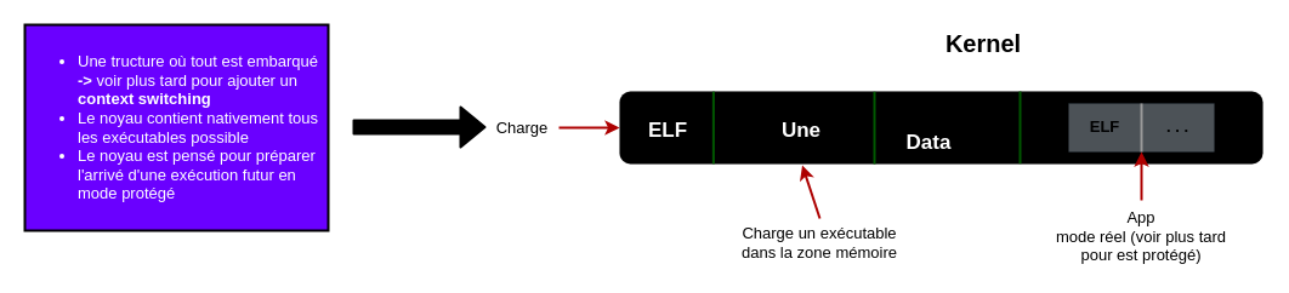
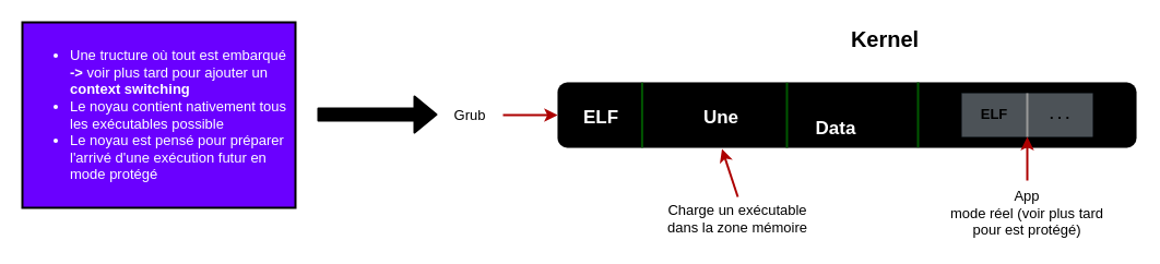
  <mxCell id="0" />
  <mxCell id="1" parent="0" />
  <mxCell id="2" value="" style="rounded=1;whiteSpace=wrap;html=1;strokeWidth=0;labelBackgroundColor=default;strokeColor=#000000;fillColor=#000000;" vertex="1" parent="1"><mxGeometry x="510" y="75" width="530" height="60" as="geometry" /></mxCell>
  <mxCell id="3" value="&lt;h1&gt;&lt;font color=&quot;#000000&quot; style=&quot;font-size: 20px;&quot;&gt;Kernel&lt;/font&gt;&lt;/h1&gt;" style="text;html=1;strokeColor=none;fillColor=none;align=center;verticalAlign=middle;whiteSpace=wrap;rounded=0;" vertex="1" parent="1"><mxGeometry x="780" y="20" width="60" height="30" as="geometry" /></mxCell>
  <mxCell id="4" value="&lt;h1&gt;&lt;font style=&quot;font-size: 17px;&quot;&gt;ELF&lt;/font&gt;&lt;/h1&gt;" style="text;html=1;strokeColor=none;fillColor=none;align=center;verticalAlign=middle;whiteSpace=wrap;rounded=0;fontColor=#FFFFFF;" vertex="1" parent="1"><mxGeometry x="520" y="90" width="60" height="30" as="geometry" /></mxCell>
  <mxCell id="5" value="" style="endArrow=none;html=1;fontFamily=Helvetica;fontSize=20;fontColor=#000000;strokeWidth=2;fillColor=#008a00;strokeColor=#005700;entryX=0.146;entryY=0.998;entryDx=0;entryDy=0;entryPerimeter=0;exitX=0.146;exitY=0.003;exitDx=0;exitDy=0;exitPerimeter=0;" edge="1" parent="1" source="2" target="2"><mxGeometry width="50" height="50" relative="1" as="geometry"><mxPoint x="590" y="75" as="sourcePoint" /><mxPoint x="590" y="135" as="targetPoint" /></mxGeometry></mxCell>
  <mxCell id="6" value="&lt;h1&gt;&lt;font style=&quot;font-size: 17px;&quot;&gt;Une&lt;/font&gt;&lt;/h1&gt;" style="text;html=1;strokeColor=none;fillColor=none;align=center;verticalAlign=middle;whiteSpace=wrap;rounded=0;fontColor=#FFFFFF;" vertex="1" parent="1"><mxGeometry x="630" y="90" width="60" height="30" as="geometry" /></mxCell>
  <mxCell id="7" value="&lt;h1&gt;&lt;font style=&quot;font-size: 17px;&quot;&gt;Data&lt;/font&gt;&lt;/h1&gt;" style="text;html=1;strokeColor=none;fillColor=none;align=center;verticalAlign=middle;whiteSpace=wrap;rounded=0;fontColor=#FFFFFF;" vertex="1" parent="1"><mxGeometry x="735" y="100" width="60" height="30" as="geometry" /></mxCell>
  <mxCell id="8" value="" style="rounded=0;whiteSpace=wrap;html=1;strokeColor=#23445d;strokeWidth=0;fontFamily=Helvetica;fontSize=20;fillColor=#4C5257;" vertex="1" parent="1"><mxGeometry x="880" y="85" width="120" height="40" as="geometry" /></mxCell>
  <mxCell id="9" value="&lt;h1&gt;&lt;font style=&quot;font-size: 13px;&quot;&gt;ELF&lt;/font&gt;&lt;/h1&gt;" style="text;html=1;strokeColor=none;fillColor=none;align=center;verticalAlign=middle;whiteSpace=wrap;rounded=0;" vertex="1" parent="1"><mxGeometry x="880" y="90" width="60" height="22.5" as="geometry" /></mxCell>
  <mxCell id="10" value="" style="endArrow=none;html=1;fontFamily=Helvetica;fontSize=20;fontColor=#000000;strokeWidth=2;fillColor=#008a00;strokeColor=#005700;entryX=0.146;entryY=0.998;entryDx=0;entryDy=0;entryPerimeter=0;exitX=0.146;exitY=0.003;exitDx=0;exitDy=0;exitPerimeter=0;" edge="1" parent="1"><mxGeometry width="50" height="50" relative="1" as="geometry"><mxPoint x="720" y="75.3" as="sourcePoint" /><mxPoint x="720" y="135" as="targetPoint" /></mxGeometry></mxCell>
  <mxCell id="11" value="" style="endArrow=none;html=1;fontFamily=Helvetica;fontSize=20;fontColor=#000000;strokeWidth=2;fillColor=#008a00;strokeColor=#005700;entryX=0.146;entryY=0.998;entryDx=0;entryDy=0;entryPerimeter=0;exitX=0.146;exitY=0.003;exitDx=0;exitDy=0;exitPerimeter=0;" edge="1" parent="1"><mxGeometry width="50" height="50" relative="1" as="geometry"><mxPoint x="840" y="75" as="sourcePoint" /><mxPoint x="840" y="134.7" as="targetPoint" /></mxGeometry></mxCell>
  <mxCell id="12" value="" style="endArrow=none;html=1;fontFamily=Helvetica;fontSize=20;fontColor=#000000;strokeWidth=2;fillColor=#008a00;strokeColor=#999999;exitX=0.146;exitY=0.003;exitDx=0;exitDy=0;exitPerimeter=0;" edge="1" parent="1"><mxGeometry width="50" height="50" relative="1" as="geometry"><mxPoint x="940" y="85" as="sourcePoint" /><mxPoint x="940" y="125" as="targetPoint" /></mxGeometry></mxCell>
  <mxCell id="13" value="&lt;h1&gt;&lt;font style=&quot;font-size: 13px;&quot;&gt;. . .&lt;/font&gt;&lt;/h1&gt;" style="text;html=1;strokeColor=none;fillColor=none;align=center;verticalAlign=middle;whiteSpace=wrap;rounded=0;" vertex="1" parent="1"><mxGeometry x="940" y="90" width="60" height="22.5" as="geometry" /></mxCell>
  <mxCell id="14" value="" style="endArrow=classic;html=1;strokeColor=#AD0000;strokeWidth=2;fontFamily=Helvetica;fontSize=13;fontColor=#000000;" edge="1" parent="1"><mxGeometry width="50" height="50" relative="1" as="geometry"><mxPoint x="940" y="165" as="sourcePoint" /><mxPoint x="940" y="125" as="targetPoint" /></mxGeometry></mxCell>
  <mxCell id="15" value="App&lt;br&gt;mode réel (voir plus tard pour est protégé)" style="text;html=1;strokeColor=none;fillColor=none;align=center;verticalAlign=middle;whiteSpace=wrap;rounded=0;strokeWidth=0;fontFamily=Helvetica;fontSize=13;fontColor=#000000;" vertex="1" parent="1"><mxGeometry x="855" y="175" width="170" height="40" as="geometry" /></mxCell>
  <mxCell id="16" value="" style="endArrow=classic;html=1;strokeColor=#AD0000;strokeWidth=2;fontFamily=Helvetica;fontSize=13;fontColor=#000000;entryX=0;entryY=0.5;entryDx=0;entryDy=0;" edge="1" parent="1" target="2"><mxGeometry width="50" height="50" relative="1" as="geometry"><mxPoint x="460" y="105" as="sourcePoint" /><mxPoint x="470" y="90" as="targetPoint" /></mxGeometry></mxCell>
- <mxCell id="17" value="Charge" style="text;html=1;strokeColor=none;fillColor=none;align=center;verticalAlign=middle;whiteSpace=wrap;rounded=0;strokeWidth=0;fontFamily=Helvetica;fontSize=13;fontColor=#000000;" vertex="1" parent="1"><mxGeometry x="400" y="90" width="60" height="30" as="geometry" /></mxCell>
+ <mxCell id="17" value="Grub" style="text;html=1;strokeColor=none;fillColor=none;align=center;verticalAlign=middle;whiteSpace=wrap;rounded=0;strokeWidth=0;fontFamily=Helvetica;fontSize=13;fontColor=#000000;" vertex="1" parent="1"><mxGeometry x="400" y="90" width="60" height="30" as="geometry" /></mxCell>
  <mxCell id="18" value="" style="endArrow=classic;html=1;strokeColor=#AD0000;strokeWidth=2;fontFamily=Helvetica;fontSize=13;fontColor=#000000;entryX=0.284;entryY=1.017;entryDx=0;entryDy=0;entryPerimeter=0;exitX=0.5;exitY=0;exitDx=0;exitDy=0;" edge="1" parent="1" source="19" target="2"><mxGeometry width="50" height="50" relative="1" as="geometry"><mxPoint x="656" y="175" as="sourcePoint" /><mxPoint x="950" y="135" as="targetPoint" /></mxGeometry></mxCell>
  <mxCell id="19" value="Charge un exécutable dans la zone mémoire" style="text;html=1;strokeColor=none;fillColor=none;align=center;verticalAlign=middle;whiteSpace=wrap;rounded=0;strokeWidth=0;fontFamily=Helvetica;fontSize=13;fontColor=#000000;" vertex="1" parent="1"><mxGeometry x="610" y="180" width="130" height="40" as="geometry" /></mxCell>
  <mxCell id="20" value="&lt;ul&gt;&lt;li&gt;Une tructure où tout est embarqué &lt;b&gt;-&amp;gt;&lt;/b&gt; voir plus tard pour ajouter un &lt;b&gt;context switching&lt;/b&gt;&lt;/li&gt;&lt;li&gt;Le noyau contient nativement tous les exécutables possible&lt;/li&gt;&lt;li&gt;Le noyau est pensé pour préparer l'arrivé d'une exécution futur en mode protégé&lt;/li&gt;&lt;/ul&gt;" style="rounded=0;whiteSpace=wrap;html=1;strokeColor=#000000;strokeWidth=2;fontFamily=Helvetica;fontSize=13;fontColor=#ffffff;fillColor=#6a00ff;spacingTop=0;spacing=4;align=left;" vertex="1" parent="1"><mxGeometry x="20" y="20" width="250" height="170" as="geometry" /></mxCell>
  <mxCell id="21" value="" style="shape=flexArrow;endArrow=classic;html=1;strokeWidth=2;fontFamily=Helvetica;fontSize=14;fontColor=#000000;fillColor=#000000;strokeColor=#000000;" edge="1" parent="1"><mxGeometry width="50" height="50" relative="1" as="geometry"><mxPoint x="290" y="104.52" as="sourcePoint" /><mxPoint x="400" y="104.52" as="targetPoint" /></mxGeometry></mxCell>
